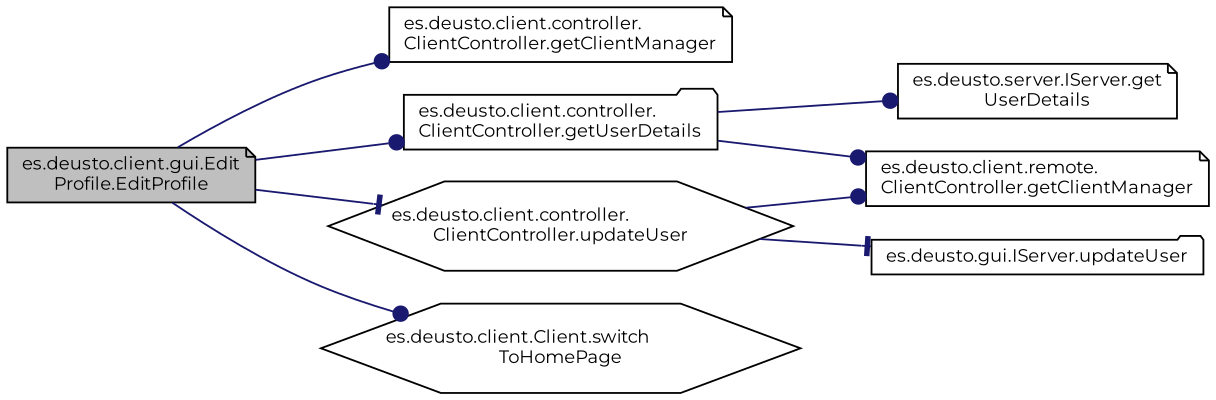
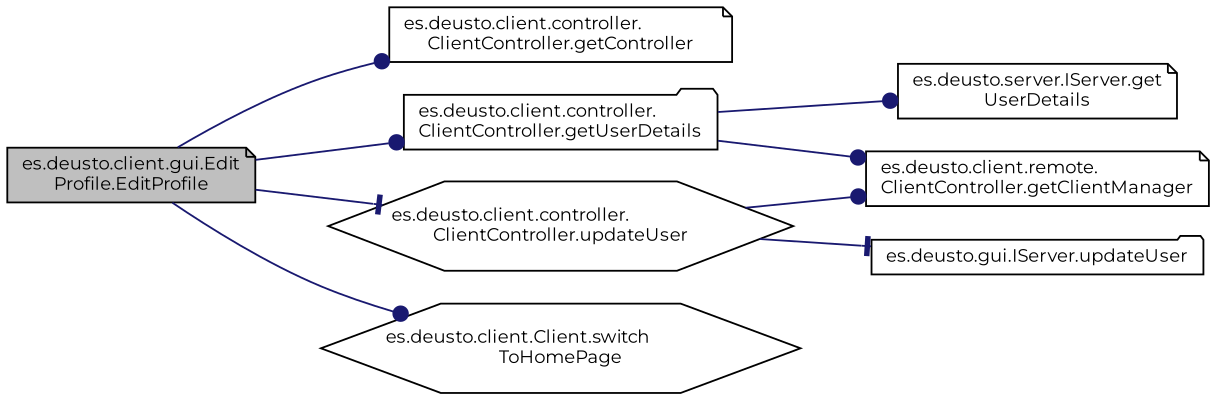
  digraph {
    fontname=Montserrat
    rankdir=LR
    node [color=black fillcolor=white fontname=Montserrat fontsize=10 shape=note style=filled]
    edge [arrowhead=dot color=midnightblue fontname=Montserrat fontsize=10 labelfontname=Helvetica labelfontsize=10 style=solid]
    n1 [fillcolor=grey75 fontcolor=black height=0.2 label="es.deusto.client.gui.Edit\lProfile.EditProfile" width=0.4]
-   n2 [height=0.2 label="es.deusto.client.controller.\lClientController.getClientManager" width=0.4]
+   n2 [height=0.2 label="es.deusto.client.controller.\lClientController.getController" width=0.4]
    n3 [height=0.2 label="es.deusto.client.controller.\lClientController.getUserDetails" shape=folder width=0.4]
    n4 [height=0.2 label="es.deusto.client.controller.\lClientController.updateUser" shape=hexagon width=0.4]
    n5 [height=0.2 label="es.deusto.client.Client.switch\lToHomePage" shape=hexagon width=0.4]
    n6 [height=0.2 label="es.deusto.client.remote.\lClientController.getClientManager" width=0.4]
    n7 [height=0.2 label="es.deusto.server.IServer.get\lUserDetails" width=0.4]
    n8 [height=0.2 label="es.deusto.gui.IServer.updateUser" shape=folder width=0.4]
    n1 -> n2
    n1 -> n3
    n1 -> n4 [arrowhead=tee]
    n1 -> n5
    n3 -> n6
    n3 -> n7
    n4 -> n6
    n4 -> n8 [arrowhead=tee]
  }
